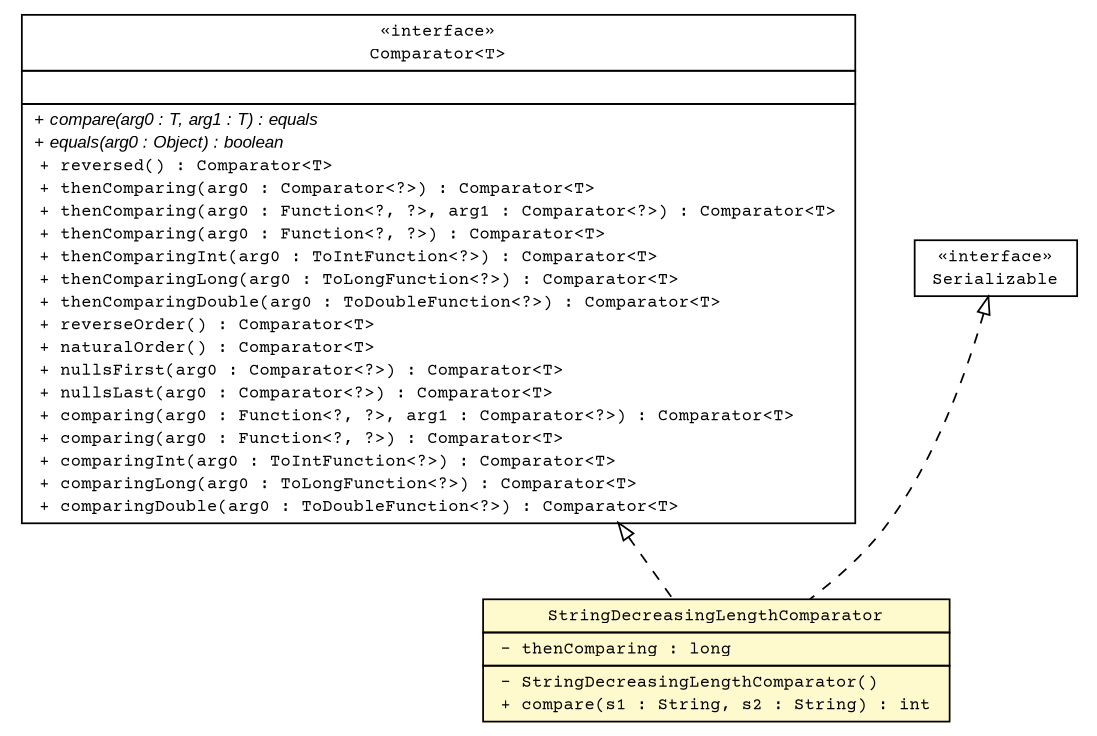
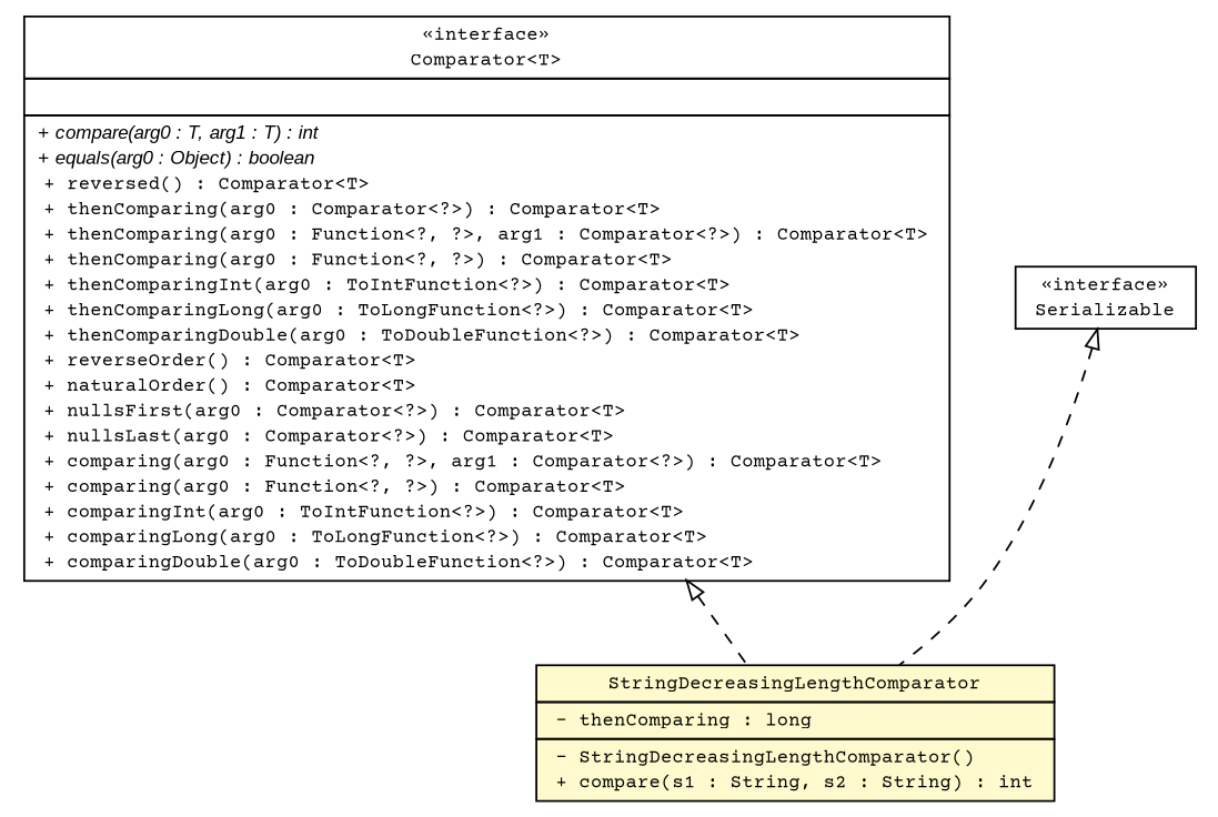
  digraph {
    fontname="Courier Prime"
    nodesep=0.25
    ranksep=0.5
    node [fontcolor=black fontname="Courier Prime" fontsize=10.0 shape=plaintext]
    edge [arrowtail=empty dir=back fontname="Courier Prime" fontsize=10 headport=p labelfontname=arial labelfontsize=10 style=dashed tailport=p]
    n1 [label=<<table title="org.tanjakostic.jcleancim.util.Util.StringDecreasingLengthComparator" border="0" cellborder="1" cellspacing="0" cellpadding="2" port="p" bgcolor="lemonChiffon" href="./Util.StringDecreasingLengthComparator.html"> 		<tr><td><table border="0" cellspacing="0" cellpadding="1"> <tr><td align="center" balign="center"> StringDecreasingLengthComparator </td></tr> 		</table></td></tr> 		<tr><td><table border="0" cellspacing="0" cellpadding="1"> <tr><td align="left" balign="left"> - thenComparing : long </td></tr> 		</table></td></tr> 		<tr><td><table border="0" cellspacing="0" cellpadding="1"> <tr><td align="left" balign="left"> - StringDecreasingLengthComparator() </td></tr> <tr><td align="left" balign="left"> + compare(s1 : String, s2 : String) : int </td></tr> 		</table></td></tr> 		</table>>]
-   n2 [label=<<table title="java.util.Comparator" border="0" cellborder="1" cellspacing="0" cellpadding="2" port="p" href="http://java.sun.com/j2se/1.4.2/docs/api/java/util/Comparator.html"> 		<tr><td><table border="0" cellspacing="0" cellpadding="1"> <tr><td align="center" balign="center"> &#171;interface&#187; </td></tr> <tr><td align="center" balign="center"> Comparator&lt;T&gt; </td></tr> 		</table></td></tr> 		<tr><td><table border="0" cellspacing="0" cellpadding="1"> <tr><td align="left" balign="left">  </td></tr> 		</table></td></tr> 		<tr><td><table border="0" cellspacing="0" cellpadding="1"> <tr><td align="left" balign="left"><font face="Arial Italic" point-size="10.0"> + compare(arg0 : T, arg1 : T) : equals </font></td></tr> <tr><td align="left" balign="left"><font face="Arial Italic" point-size="10.0"> + equals(arg0 : Object) : boolean </font></td></tr> <tr><td align="left" balign="left"> + reversed() : Comparator&lt;T&gt; </td></tr> <tr><td align="left" balign="left"> + thenComparing(arg0 : Comparator&lt;?&gt;) : Comparator&lt;T&gt; </td></tr> <tr><td align="left" balign="left"> + thenComparing(arg0 : Function&lt;?, ?&gt;, arg1 : Comparator&lt;?&gt;) : Comparator&lt;T&gt; </td></tr> <tr><td align="left" balign="left"> + thenComparing(arg0 : Function&lt;?, ?&gt;) : Comparator&lt;T&gt; </td></tr> <tr><td align="left" balign="left"> + thenComparingInt(arg0 : ToIntFunction&lt;?&gt;) : Comparator&lt;T&gt; </td></tr> <tr><td align="left" balign="left"> + thenComparingLong(arg0 : ToLongFunction&lt;?&gt;) : Comparator&lt;T&gt; </td></tr> <tr><td align="left" balign="left"> + thenComparingDouble(arg0 : ToDoubleFunction&lt;?&gt;) : Comparator&lt;T&gt; </td></tr> <tr><td align="left" balign="left"> + reverseOrder() : Comparator&lt;T&gt; </td></tr> <tr><td align="left" balign="left"> + naturalOrder() : Comparator&lt;T&gt; </td></tr> <tr><td align="left" balign="left"> + nullsFirst(arg0 : Comparator&lt;?&gt;) : Comparator&lt;T&gt; </td></tr> <tr><td align="left" balign="left"> + nullsLast(arg0 : Comparator&lt;?&gt;) : Comparator&lt;T&gt; </td></tr> <tr><td align="left" balign="left"> + comparing(arg0 : Function&lt;?, ?&gt;, arg1 : Comparator&lt;?&gt;) : Comparator&lt;T&gt; </td></tr> <tr><td align="left" balign="left"> + comparing(arg0 : Function&lt;?, ?&gt;) : Comparator&lt;T&gt; </td></tr> <tr><td align="left" balign="left"> + comparingInt(arg0 : ToIntFunction&lt;?&gt;) : Comparator&lt;T&gt; </td></tr> <tr><td align="left" balign="left"> + comparingLong(arg0 : ToLongFunction&lt;?&gt;) : Comparator&lt;T&gt; </td></tr> <tr><td align="left" balign="left"> + comparingDouble(arg0 : ToDoubleFunction&lt;?&gt;) : Comparator&lt;T&gt; </td></tr> 		</table></td></tr> 		</table>>]
+   n2 [label=<<table title="java.util.Comparator" border="0" cellborder="1" cellspacing="0" cellpadding="2" port="p" href="http://java.sun.com/j2se/1.4.2/docs/api/java/util/Comparator.html"> 		<tr><td><table border="0" cellspacing="0" cellpadding="1"> <tr><td align="center" balign="center"> &#171;interface&#187; </td></tr> <tr><td align="center" balign="center"> Comparator&lt;T&gt; </td></tr> 		</table></td></tr> 		<tr><td><table border="0" cellspacing="0" cellpadding="1"> <tr><td align="left" balign="left">  </td></tr> 		</table></td></tr> 		<tr><td><table border="0" cellspacing="0" cellpadding="1"> <tr><td align="left" balign="left"><font face="Arial Italic" point-size="10.0"> + compare(arg0 : T, arg1 : T) : int </font></td></tr> <tr><td align="left" balign="left"><font face="Arial Italic" point-size="10.0"> + equals(arg0 : Object) : boolean </font></td></tr> <tr><td align="left" balign="left"> + reversed() : Comparator&lt;T&gt; </td></tr> <tr><td align="left" balign="left"> + thenComparing(arg0 : Comparator&lt;?&gt;) : Comparator&lt;T&gt; </td></tr> <tr><td align="left" balign="left"> + thenComparing(arg0 : Function&lt;?, ?&gt;, arg1 : Comparator&lt;?&gt;) : Comparator&lt;T&gt; </td></tr> <tr><td align="left" balign="left"> + thenComparing(arg0 : Function&lt;?, ?&gt;) : Comparator&lt;T&gt; </td></tr> <tr><td align="left" balign="left"> + thenComparingInt(arg0 : ToIntFunction&lt;?&gt;) : Comparator&lt;T&gt; </td></tr> <tr><td align="left" balign="left"> + thenComparingLong(arg0 : ToLongFunction&lt;?&gt;) : Comparator&lt;T&gt; </td></tr> <tr><td align="left" balign="left"> + thenComparingDouble(arg0 : ToDoubleFunction&lt;?&gt;) : Comparator&lt;T&gt; </td></tr> <tr><td align="left" balign="left"> + reverseOrder() : Comparator&lt;T&gt; </td></tr> <tr><td align="left" balign="left"> + naturalOrder() : Comparator&lt;T&gt; </td></tr> <tr><td align="left" balign="left"> + nullsFirst(arg0 : Comparator&lt;?&gt;) : Comparator&lt;T&gt; </td></tr> <tr><td align="left" balign="left"> + nullsLast(arg0 : Comparator&lt;?&gt;) : Comparator&lt;T&gt; </td></tr> <tr><td align="left" balign="left"> + comparing(arg0 : Function&lt;?, ?&gt;, arg1 : Comparator&lt;?&gt;) : Comparator&lt;T&gt; </td></tr> <tr><td align="left" balign="left"> + comparing(arg0 : Function&lt;?, ?&gt;) : Comparator&lt;T&gt; </td></tr> <tr><td align="left" balign="left"> + comparingInt(arg0 : ToIntFunction&lt;?&gt;) : Comparator&lt;T&gt; </td></tr> <tr><td align="left" balign="left"> + comparingLong(arg0 : ToLongFunction&lt;?&gt;) : Comparator&lt;T&gt; </td></tr> <tr><td align="left" balign="left"> + comparingDouble(arg0 : ToDoubleFunction&lt;?&gt;) : Comparator&lt;T&gt; </td></tr> 		</table></td></tr> 		</table>>]
    n3 [label=<<table title="java.io.Serializable" border="0" cellborder="1" cellspacing="0" cellpadding="2" port="p" href="http://java.sun.com/j2se/1.4.2/docs/api/java/io/Serializable.html"> 		<tr><td><table border="0" cellspacing="0" cellpadding="1"> <tr><td align="center" balign="center"> &#171;interface&#187; </td></tr> <tr><td align="center" balign="center"> Serializable </td></tr> 		</table></td></tr> 		</table>>]
    n2 -> n1
    n3 -> n1
  }
